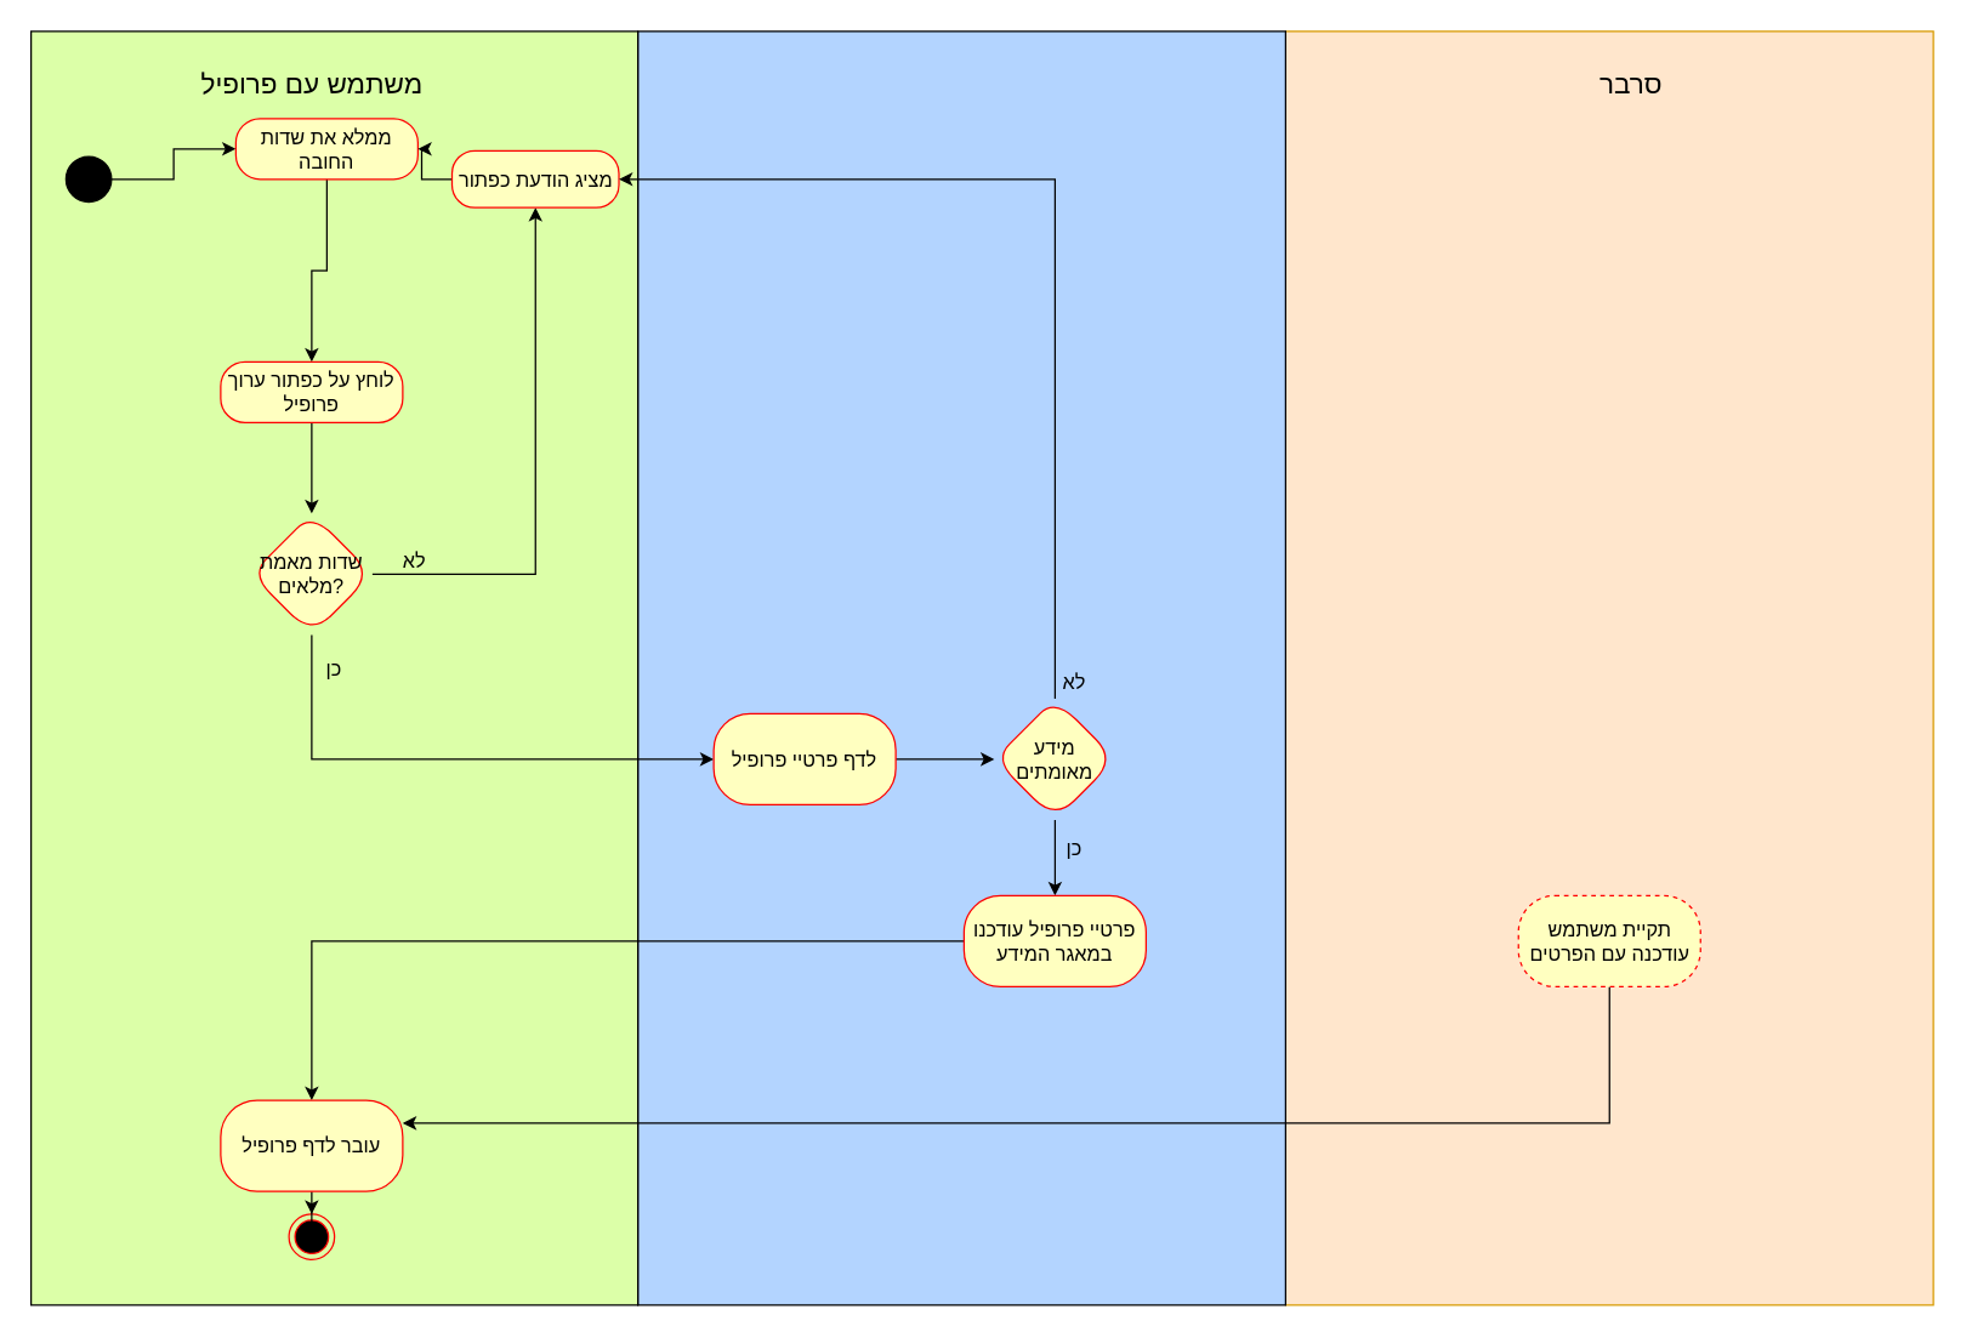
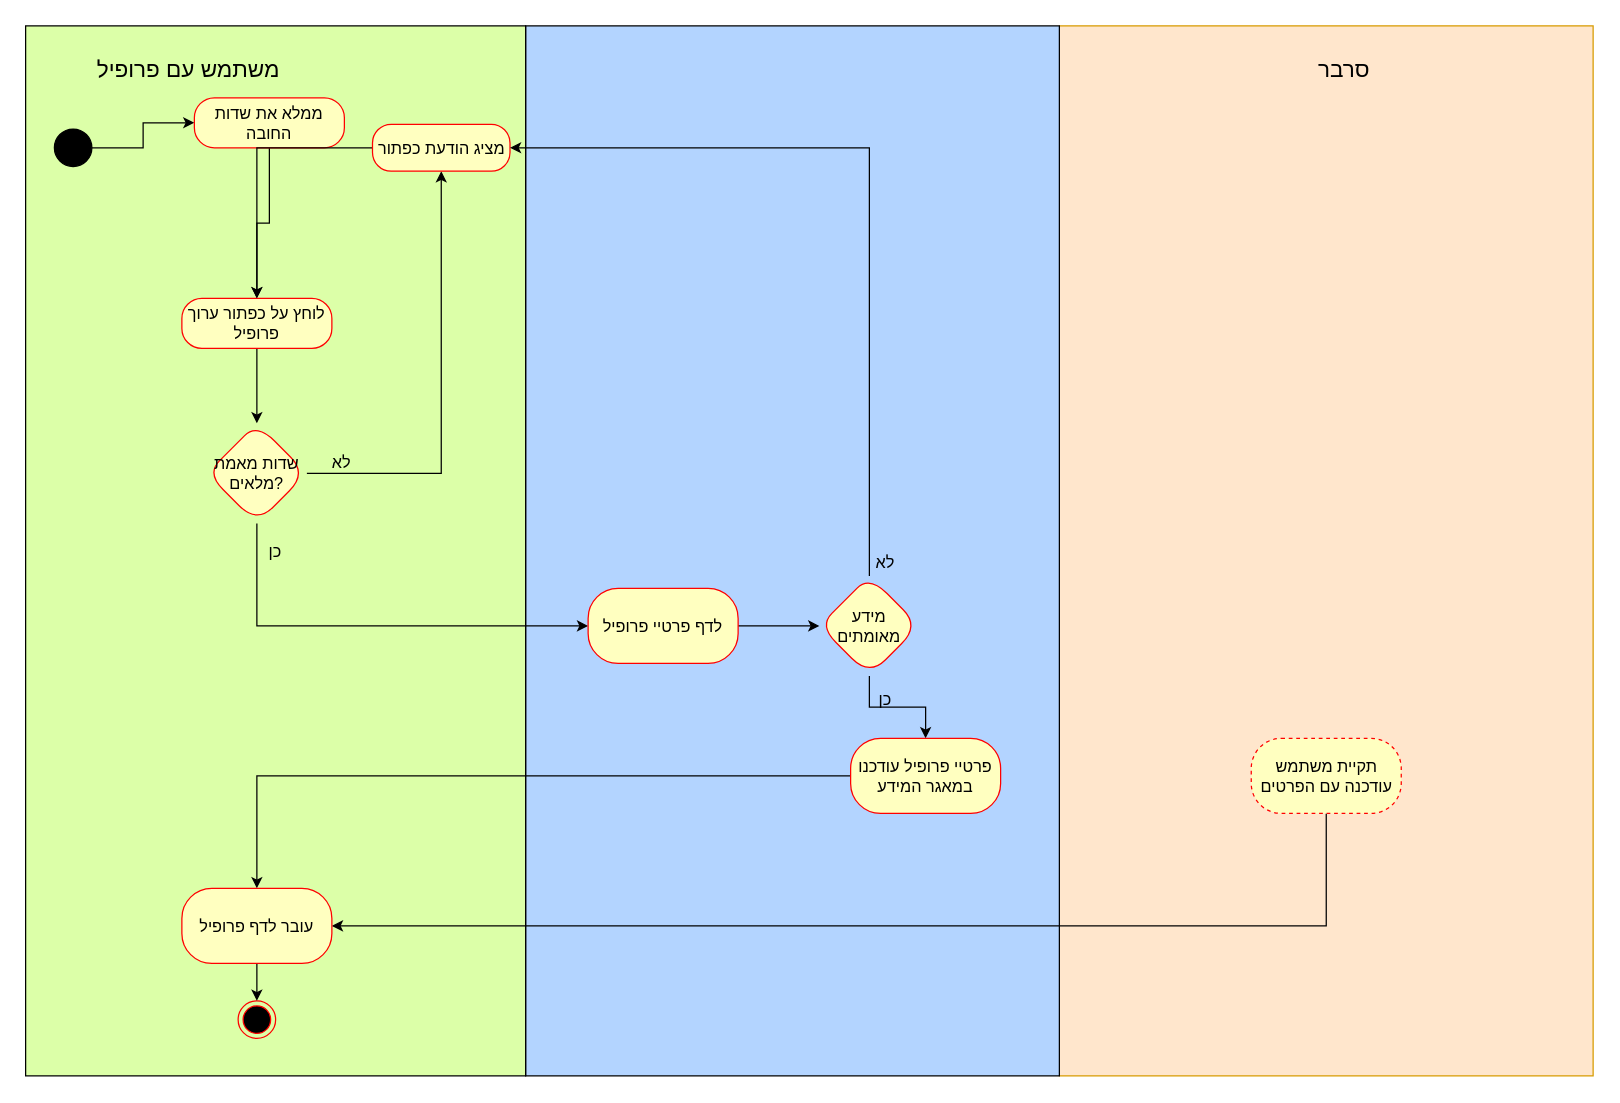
  <mxCell id="0" />
  <mxCell id="1" parent="0" />
  <mxCell id="2" value="" style="rounded=0;whiteSpace=wrap;html=1;fillColor=#ffe6cc;strokeColor=#d79b00;" vertex="1" parent="1"><mxGeometry x="847" y="20" width="427" height="840" as="geometry" /></mxCell>
  <mxCell id="3" value="" style="rounded=0;whiteSpace=wrap;html=1;fillColor=#DCFFA8;" vertex="1" parent="1"><mxGeometry x="20" y="20" width="400" height="840" as="geometry" /></mxCell>
  <mxCell id="4" value="" style="rounded=0;whiteSpace=wrap;html=1;fillColor=#B3D4FF;" vertex="1" parent="1"><mxGeometry x="420" y="20" width="427" height="840" as="geometry" /></mxCell>
  <mxCell id="5" value="" style="endArrow=none;html=1;rounded=0;" edge="1" parent="1"><mxGeometry width="50" height="50" relative="1" as="geometry"><mxPoint x="420" y="860" as="sourcePoint" /><mxPoint x="420" y="20" as="targetPoint" /></mxGeometry></mxCell>
- <mxCell id="6" value="&lt;span style=&quot;font-size: 18px&quot;&gt;משתמש עם פרופיל&lt;/span&gt;" style="text;html=1;strokeColor=none;fillColor=none;align=center;verticalAlign=middle;whiteSpace=wrap;rounded=0;" vertex="1" parent="1"><mxGeometry x="112.5" y="40" width="185" height="30" as="geometry" /></mxCell>
+ <mxCell id="6" value="&lt;span style=&quot;font-size: 18px&quot;&gt;משתמש עם פרופיל&lt;/span&gt;" style="text;html=1;strokeColor=none;fillColor=none;align=center;verticalAlign=middle;whiteSpace=wrap;rounded=0;" vertex="1" parent="1"><mxGeometry x="57.5" y="40" width="185" height="30" as="geometry" /></mxCell>
  <mxCell id="7" style="edgeStyle=orthogonalEdgeStyle;rounded=0;orthogonalLoop=1;jettySize=auto;html=1;entryX=0;entryY=0.5;entryDx=0;entryDy=0;" edge="1" parent="1" source="8" target="16"><mxGeometry relative="1" as="geometry" /></mxCell>
  <mxCell id="8" value="" style="ellipse;whiteSpace=wrap;html=1;aspect=fixed;fontSize=18;fillColor=#000000;" vertex="1" parent="1"><mxGeometry x="43" y="102.5" width="30" height="30" as="geometry" /></mxCell>
  <mxCell id="9" value="" style="edgeStyle=orthogonalEdgeStyle;rounded=0;orthogonalLoop=1;jettySize=auto;html=1;fontSize=11;entryX=0.5;entryY=0;entryDx=0;entryDy=0;exitX=0.5;exitY=1;exitDx=0;exitDy=0;" edge="1" parent="1" source="16" target="18"><mxGeometry relative="1" as="geometry"><mxPoint x="205" y="160" as="sourcePoint" /><mxPoint x="205" y="230" as="targetPoint" /></mxGeometry></mxCell>
  <mxCell id="10" value="" style="ellipse;html=1;shape=endState;fillColor=#000000;strokeColor=#ff0000;fontSize=11;" vertex="1" parent="1"><mxGeometry x="190" y="800" width="30" height="30" as="geometry" /></mxCell>
  <mxCell id="11" value="&lt;font style=&quot;font-size: 13px&quot;&gt;כן&lt;/font&gt;" style="text;html=1;strokeColor=none;fillColor=none;align=center;verticalAlign=middle;whiteSpace=wrap;rounded=0;" vertex="1" parent="1"><mxGeometry x="185" y="431" width="70" height="18" as="geometry" /></mxCell>
  <mxCell id="12" style="edgeStyle=orthogonalEdgeStyle;rounded=0;orthogonalLoop=1;jettySize=auto;html=1;exitX=0.5;exitY=1;exitDx=0;exitDy=0;" edge="1" parent="1" source="11" target="11"><mxGeometry relative="1" as="geometry" /></mxCell>
  <mxCell id="13" value="&lt;font style=&quot;font-size: 13px&quot;&gt;לא&lt;/font&gt;" style="text;html=1;strokeColor=none;fillColor=none;align=center;verticalAlign=middle;whiteSpace=wrap;rounded=0;" vertex="1" parent="1"><mxGeometry x="238" y="360" width="70" height="18" as="geometry" /></mxCell>
  <mxCell id="14" value="&lt;span style=&quot;font-size: 18px&quot;&gt;סרבר&lt;/span&gt;" style="text;html=1;strokeColor=none;fillColor=none;align=center;verticalAlign=middle;whiteSpace=wrap;rounded=0;" vertex="1" parent="1"><mxGeometry x="1020" y="40" width="110" height="30" as="geometry" /></mxCell>
  <mxCell id="15" value="&lt;font style=&quot;font-size: 13px&quot;&gt;לא&lt;/font&gt;" style="text;html=1;strokeColor=none;fillColor=none;align=center;verticalAlign=middle;whiteSpace=wrap;rounded=0;" vertex="1" parent="1"><mxGeometry x="673" y="440" width="70" height="18" as="geometry" /></mxCell>
  <mxCell id="16" value="&lt;font style=&quot;font-size: 13px&quot;&gt;ממלא את שדות החובה&lt;/font&gt;" style="rounded=1;whiteSpace=wrap;html=1;arcSize=40;fontColor=#000000;fillColor=#ffffc0;strokeColor=#ff0000;fontSize=13;" vertex="1" parent="1"><mxGeometry x="155" y="77.5" width="120" height="40" as="geometry" /></mxCell>
  <mxCell id="17" value="" style="edgeStyle=orthogonalEdgeStyle;rounded=0;orthogonalLoop=1;jettySize=auto;html=1;" edge="1" parent="1" source="18" target="21"><mxGeometry relative="1" as="geometry" /></mxCell>
  <mxCell id="18" value="&lt;font style=&quot;font-size: 13px&quot;&gt;לוחץ על כפתור ערוך פרופיל&lt;/font&gt;" style="rounded=1;whiteSpace=wrap;html=1;arcSize=40;fontColor=#000000;fillColor=#ffffc0;strokeColor=#ff0000;fontSize=13;" vertex="1" parent="1"><mxGeometry x="145" y="238" width="120" height="40" as="geometry" /></mxCell>
  <mxCell id="19" value="" style="edgeStyle=orthogonalEdgeStyle;rounded=0;orthogonalLoop=1;jettySize=auto;html=1;" edge="1" parent="1" source="21" target="23"><mxGeometry relative="1" as="geometry" /></mxCell>
  <mxCell id="20" value="" style="edgeStyle=orthogonalEdgeStyle;rounded=0;orthogonalLoop=1;jettySize=auto;html=1;entryX=0;entryY=0.5;entryDx=0;entryDy=0;" edge="1" parent="1" source="21" target="25"><mxGeometry relative="1" as="geometry"><Array as="points"><mxPoint x="205" y="500" /></Array></mxGeometry></mxCell>
  <mxCell id="21" value="שדות מאמת מלאים?" style="rhombus;whiteSpace=wrap;html=1;rounded=1;fontSize=13;fontColor=#000000;strokeColor=#ff0000;fillColor=#ffffc0;arcSize=40;" vertex="1" parent="1"><mxGeometry x="165" y="338" width="80" height="80" as="geometry" /></mxCell>
- <mxCell id="22" style="edgeStyle=orthogonalEdgeStyle;rounded=0;orthogonalLoop=1;jettySize=auto;html=1;entryX=1;entryY=0.5;entryDx=0;entryDy=0;" edge="1" parent="1" source="23" target="16"><mxGeometry relative="1" as="geometry" /></mxCell>
+ <mxCell id="22" style="edgeStyle=orthogonalEdgeStyle;rounded=0;orthogonalLoop=1;jettySize=auto;html=1;" edge="1" parent="1" source="23" target="18"><mxGeometry relative="1" as="geometry" /></mxCell>
  <mxCell id="23" value="מציג הודעת כפתור" style="whiteSpace=wrap;html=1;rounded=1;fontSize=13;fontColor=#000000;strokeColor=#ff0000;fillColor=#ffffc0;arcSize=40;" vertex="1" parent="1"><mxGeometry x="297.5" y="98.75" width="110" height="37.5" as="geometry" /></mxCell>
  <mxCell id="24" value="" style="edgeStyle=orthogonalEdgeStyle;rounded=0;orthogonalLoop=1;jettySize=auto;html=1;" edge="1" parent="1" source="25" target="28"><mxGeometry relative="1" as="geometry" /></mxCell>
  <mxCell id="25" value="לדף פרטיי פרופיל" style="whiteSpace=wrap;html=1;rounded=1;fontSize=13;fontColor=#000000;strokeColor=#ff0000;fillColor=#ffffc0;arcSize=40;" vertex="1" parent="1"><mxGeometry x="470" y="470" width="120" height="60" as="geometry" /></mxCell>
  <mxCell id="26" style="edgeStyle=orthogonalEdgeStyle;rounded=0;orthogonalLoop=1;jettySize=auto;html=1;entryX=1;entryY=0.5;entryDx=0;entryDy=0;" edge="1" parent="1" source="28" target="23"><mxGeometry relative="1" as="geometry"><Array as="points"><mxPoint x="695" y="118" /></Array></mxGeometry></mxCell>
  <mxCell id="27" value="" style="edgeStyle=orthogonalEdgeStyle;rounded=0;orthogonalLoop=1;jettySize=auto;html=1;" edge="1" parent="1" source="28" target="30"><mxGeometry relative="1" as="geometry" /></mxCell>
  <mxCell id="28" value="מידע מאומתים" style="rhombus;whiteSpace=wrap;html=1;rounded=1;fontSize=13;fontColor=#000000;strokeColor=#ff0000;fillColor=#ffffc0;arcSize=40;" vertex="1" parent="1"><mxGeometry x="655" y="460" width="80" height="80" as="geometry" /></mxCell>
  <mxCell id="29" value="" style="edgeStyle=orthogonalEdgeStyle;rounded=0;orthogonalLoop=1;jettySize=auto;html=1;" edge="1" parent="1" source="30" target="34"><mxGeometry relative="1" as="geometry" /></mxCell>
- <mxCell id="30" value="פרטיי פרופיל עודכנו במאגר המידע" style="whiteSpace=wrap;html=1;rounded=1;fontSize=13;fontColor=#000000;strokeColor=#ff0000;fillColor=#ffffc0;arcSize=40;" vertex="1" parent="1"><mxGeometry x="635" y="590" width="120" height="60" as="geometry" /></mxCell>
+ <mxCell id="30" value="פרטיי פרופיל עודכנו במאגר המידע" style="whiteSpace=wrap;html=1;rounded=1;fontSize=13;fontColor=#000000;strokeColor=#ff0000;fillColor=#ffffc0;arcSize=40;" vertex="1" parent="1"><mxGeometry x="680" y="590" width="120" height="60" as="geometry" /></mxCell>
  <mxCell id="31" value="" style="edgeStyle=orthogonalEdgeStyle;rounded=0;orthogonalLoop=1;jettySize=auto;html=1;" edge="1" parent="1" source="32" target="34"><mxGeometry relative="1" as="geometry"><Array as="points"><mxPoint x="1061" y="740" /></Array></mxGeometry></mxCell>
  <mxCell id="32" value="תקיית משתמש עודכנה עם הפרטים" style="whiteSpace=wrap;html=1;rounded=1;fontSize=13;fontColor=#000000;strokeColor=#ff0000;fillColor=#ffffc0;arcSize=40;dashed=1;" vertex="1" parent="1"><mxGeometry x="1000.5" y="590" width="120" height="60" as="geometry" /></mxCell>
  <mxCell id="33" style="edgeStyle=orthogonalEdgeStyle;rounded=0;orthogonalLoop=1;jettySize=auto;html=1;entryX=0.5;entryY=0;entryDx=0;entryDy=0;" edge="1" parent="1" source="34" target="10"><mxGeometry relative="1" as="geometry" /></mxCell>
- <mxCell id="34" value="עובר לדף פרופיל" style="whiteSpace=wrap;html=1;rounded=1;fontSize=13;fontColor=#000000;strokeColor=#ff0000;fillColor=#ffffc0;arcSize=40;" vertex="1" parent="1"><mxGeometry x="145" y="725" width="120" height="60" as="geometry" /></mxCell>
+ <mxCell id="34" value="עובר לדף פרופיל" style="whiteSpace=wrap;html=1;rounded=1;fontSize=13;fontColor=#000000;strokeColor=#ff0000;fillColor=#ffffc0;arcSize=40;" vertex="1" parent="1"><mxGeometry x="145" y="710" width="120" height="60" as="geometry" /></mxCell>
  <mxCell id="35" value="&lt;font style=&quot;font-size: 13px&quot;&gt;כן&lt;/font&gt;" style="text;html=1;strokeColor=none;fillColor=none;align=center;verticalAlign=middle;whiteSpace=wrap;rounded=0;" vertex="1" parent="1"><mxGeometry x="673" y="550" width="70" height="18" as="geometry" /></mxCell>
